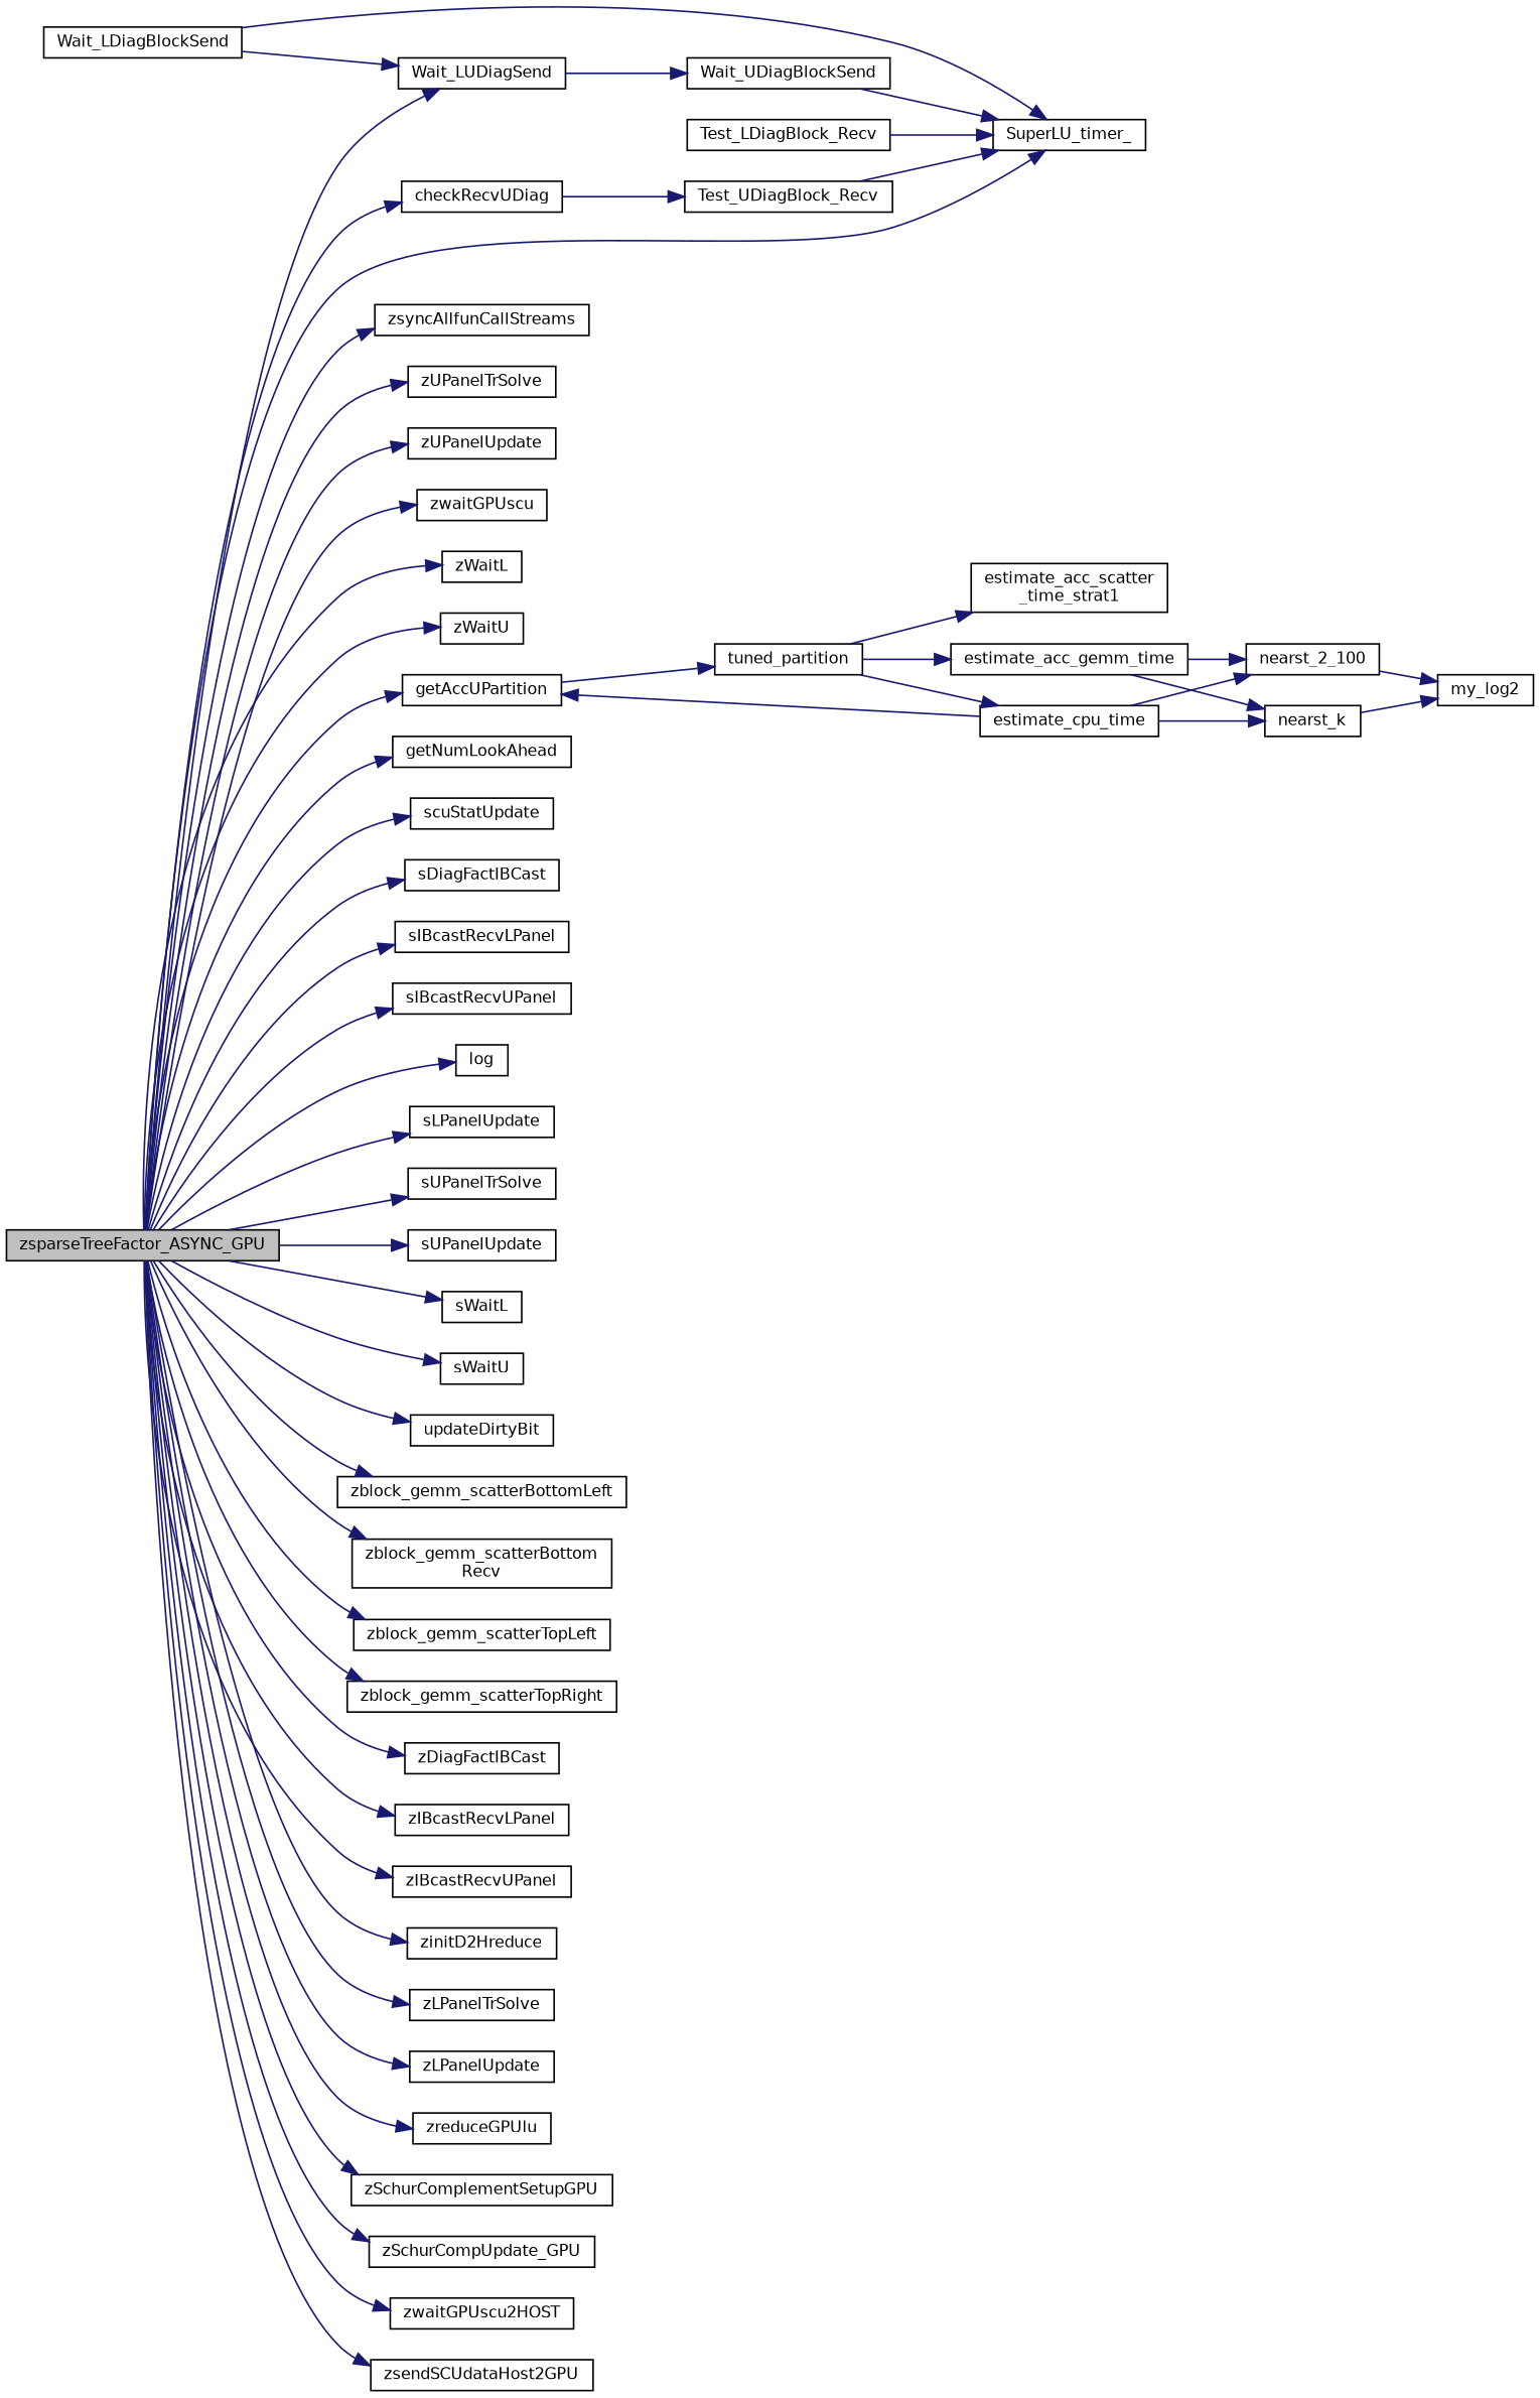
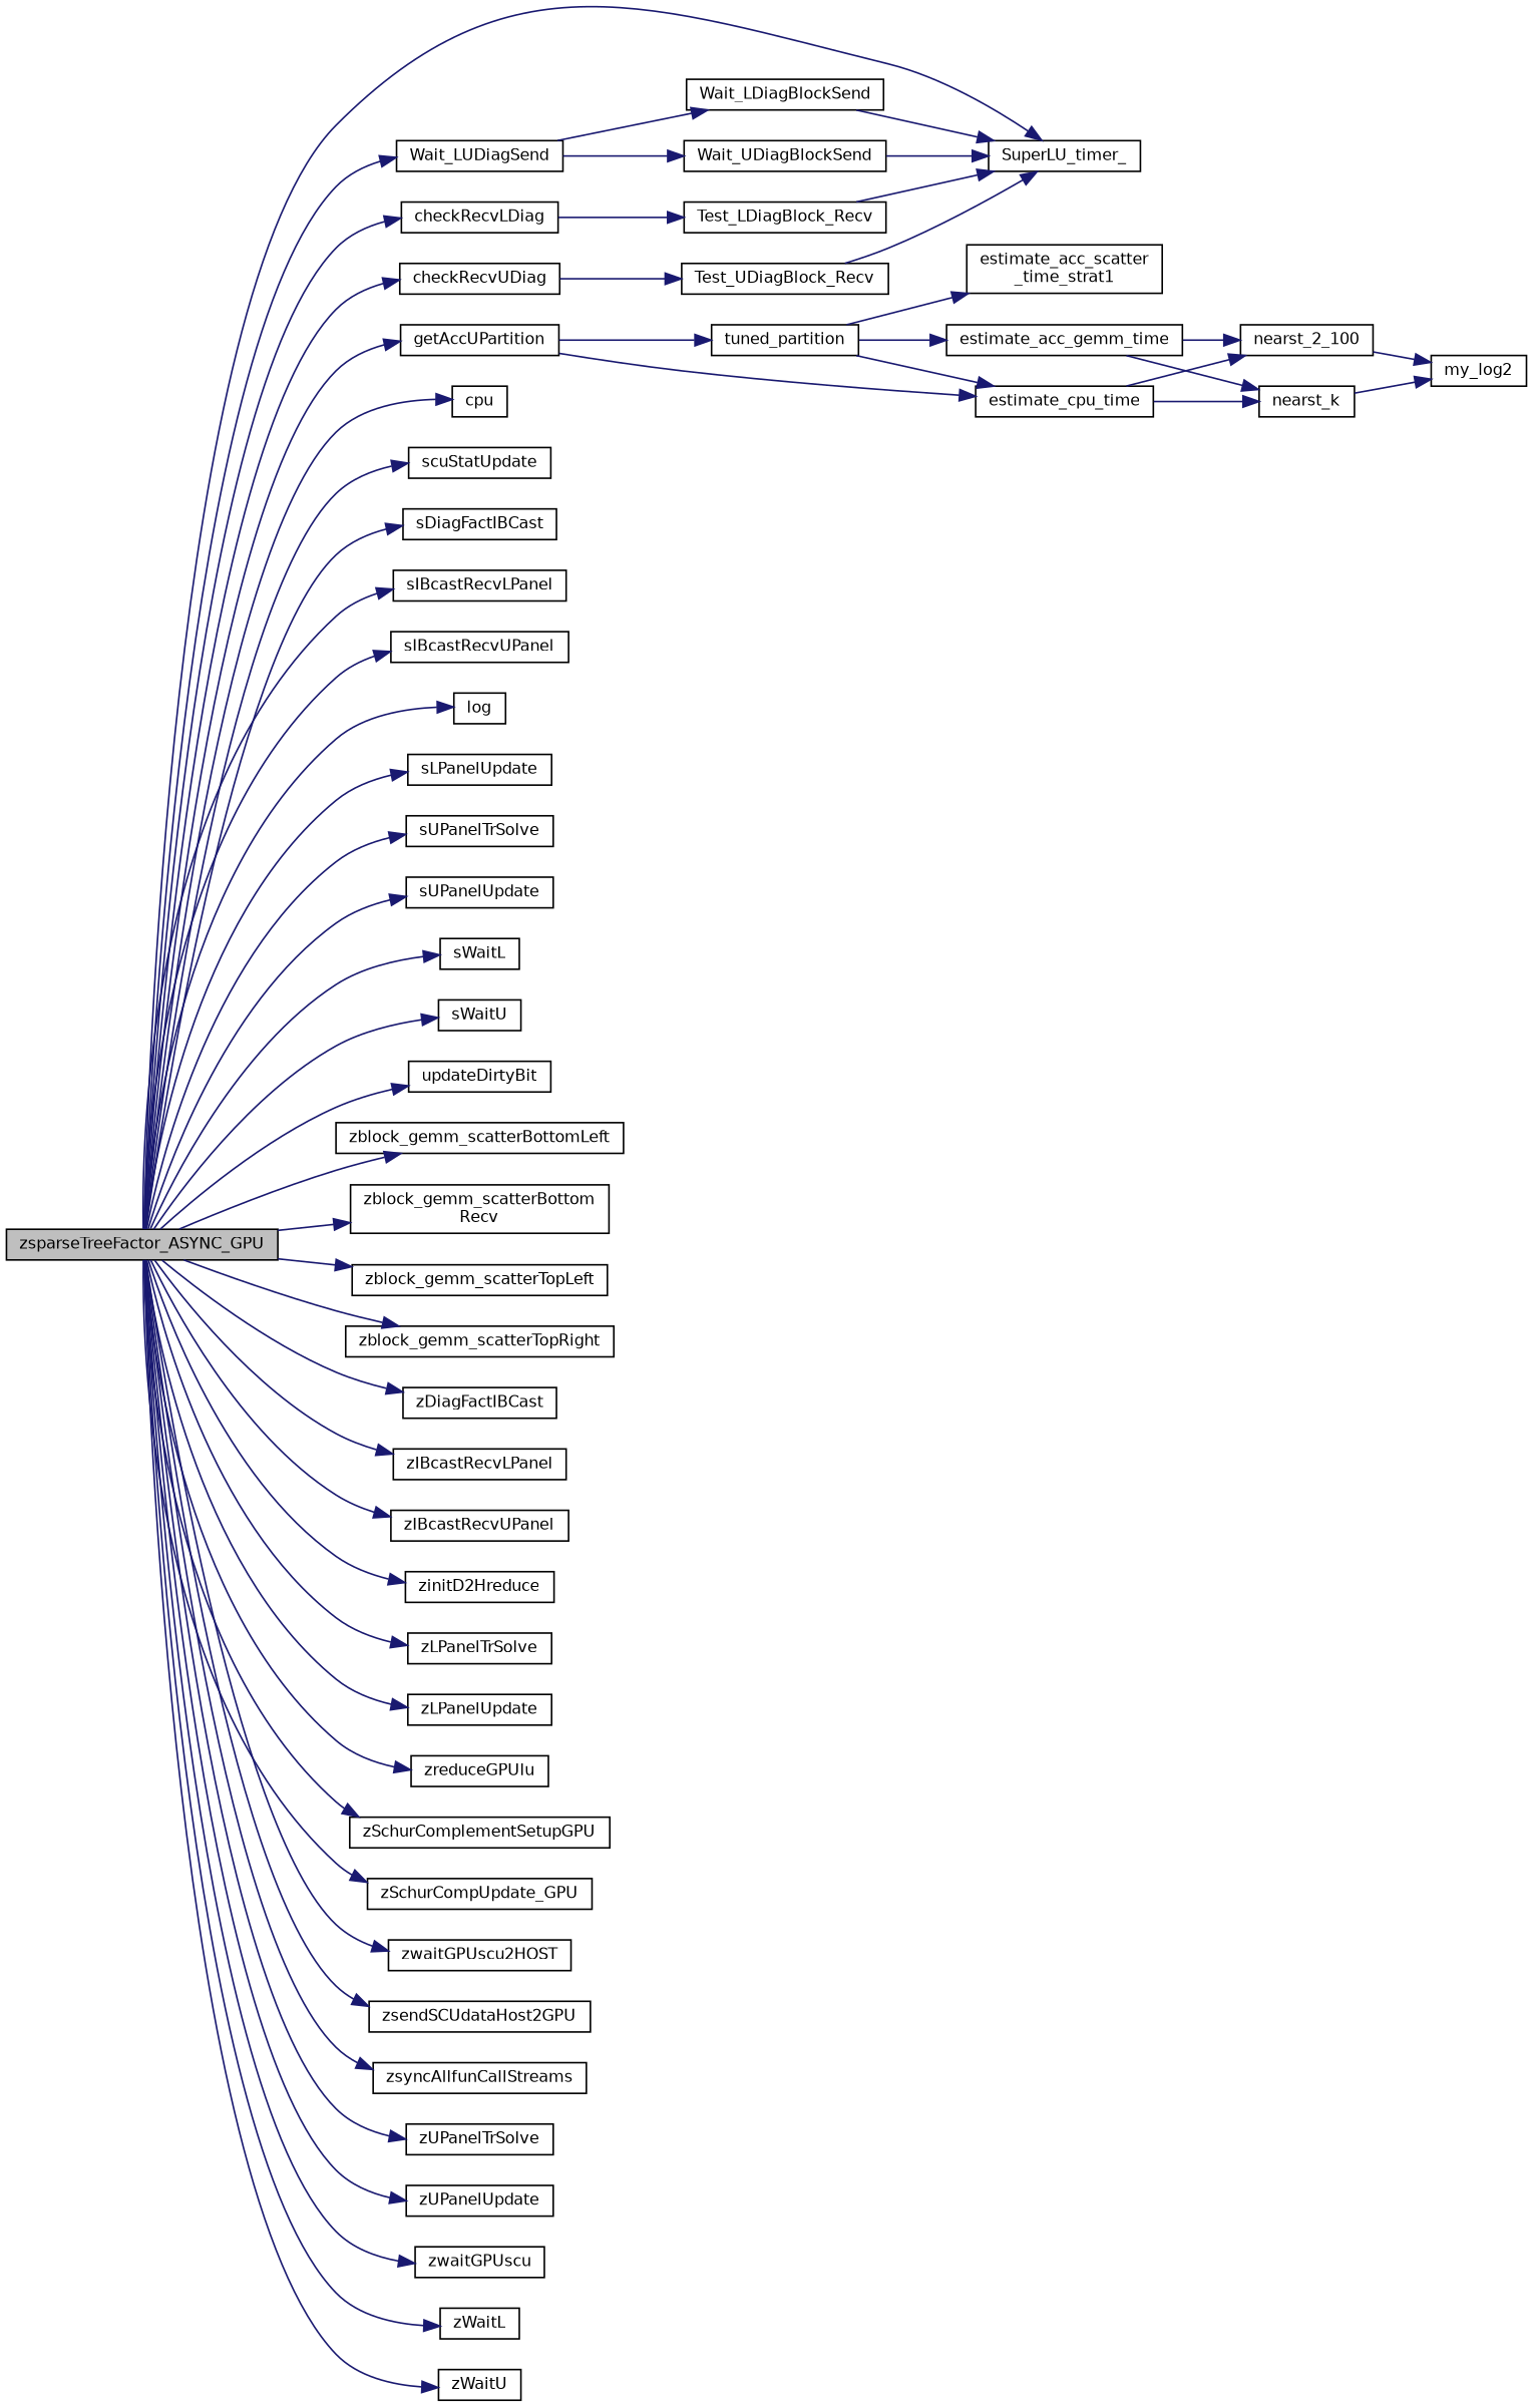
  digraph {
    rankdir=LR
    node [color=black fillcolor=white fontname=Helvetica fontsize=10 shape=record style=filled]
    edge [color=midnightblue fontname=Helvetica fontsize=10 labelfontname=Helvetica labelfontsize=10 style=solid]
    n1 [fillcolor=grey75 fontcolor=black height=0.2 label=zsparseTreeFactor_ASYNC_GPU width=0.4]
+   n2 [height=0.2 label=checkRecvLDiag width=0.4]
    n3 [height=0.2 label=SuperLU_timer_ width=0.4]
    n4 [height=0.2 label=checkRecvUDiag width=0.4]
    n5 [height=0.2 label=getAccUPartition width=0.4]
-   n6 [height=0.2 label=getNumLookAhead width=0.4]
+   n6 [height=0.2 label=cpu width=0.4]
    n7 [height=0.2 label=scuStatUpdate width=0.4]
    n8 [height=0.2 label=sDiagFactIBCast width=0.4]
    n9 [height=0.2 label=sIBcastRecvLPanel width=0.4]
    n10 [height=0.2 label=sIBcastRecvUPanel width=0.4]
    n11 [height=0.2 label=log width=0.4]
    n12 [height=0.2 label=sLPanelUpdate width=0.4]
    n13 [height=0.2 label=sUPanelTrSolve width=0.4]
    n14 [height=0.2 label=sUPanelUpdate width=0.4]
    n15 [height=0.2 label=sWaitL width=0.4]
    n16 [height=0.2 label=sWaitU width=0.4]
    n17 [height=0.2 label=updateDirtyBit width=0.4]
    n18 [height=0.2 label=Wait_LUDiagSend width=0.4]
    n19 [height=0.2 label=zblock_gemm_scatterBottomLeft width=0.4]
    n20 [height=0.2 label="zblock_gemm_scatterBottom\lRecv" width=0.4]
    n21 [height=0.2 label=zblock_gemm_scatterTopLeft width=0.4]
    n22 [height=0.2 label=zblock_gemm_scatterTopRight width=0.4]
    n23 [height=0.2 label=zDiagFactIBCast width=0.4]
    n24 [height=0.2 label=zIBcastRecvLPanel width=0.4]
    n25 [height=0.2 label=zIBcastRecvUPanel width=0.4]
    n26 [height=0.2 label=zinitD2Hreduce width=0.4]
    n27 [height=0.2 label=zLPanelTrSolve width=0.4]
    n28 [height=0.2 label=zLPanelUpdate width=0.4]
    n29 [height=0.2 label=zreduceGPUlu width=0.4]
    n30 [height=0.2 label=zSchurComplementSetupGPU width=0.4]
    n31 [height=0.2 label=zSchurCompUpdate_GPU width=0.4]
    n32 [height=0.2 label=zwaitGPUscu2HOST width=0.4]
    n33 [height=0.2 label=zsendSCUdataHost2GPU width=0.4]
    n34 [height=0.2 label=zsyncAllfunCallStreams width=0.4]
    n35 [height=0.2 label=zUPanelTrSolve width=0.4]
    n36 [height=0.2 label=zUPanelUpdate width=0.4]
    n37 [height=0.2 label=zwaitGPUscu width=0.4]
    n38 [height=0.2 label=zWaitL width=0.4]
    n39 [height=0.2 label=zWaitU width=0.4]
    n40 [height=0.2 label=Test_LDiagBlock_Recv width=0.4]
    n41 [height=0.2 label=Test_UDiagBlock_Recv width=0.4]
    n42 [height=0.2 label=estimate_cpu_time width=0.4]
    n43 [height=0.2 label=tuned_partition width=0.4]
    n44 [height=0.2 label=Wait_LDiagBlockSend width=0.4]
    n45 [height=0.2 label=Wait_UDiagBlockSend width=0.4]
    n46 [height=0.2 label=nearst_2_100 width=0.4]
    n47 [height=0.2 label=nearst_k width=0.4]
    n48 [height=0.2 label=estimate_acc_gemm_time width=0.4]
    n49 [height=0.2 label="estimate_acc_scatter\l_time_strat1" width=0.4]
    n50 [height=0.2 label=my_log2 width=0.4]
+   n1 -> n2
    n1 -> n3
    n1 -> n4
    n1 -> n5
    n1 -> n6
    n1 -> n7
    n1 -> n8
    n1 -> n9
    n1 -> n10
    n1 -> n11
    n1 -> n12
    n1 -> n13
    n1 -> n14
    n1 -> n15
    n1 -> n16
    n1 -> n17
    n1 -> n18
    n1 -> n19
    n1 -> n20
    n1 -> n21
    n1 -> n22
    n1 -> n23
    n1 -> n24
    n1 -> n25
    n1 -> n26
    n1 -> n27
    n1 -> n28
    n1 -> n29
    n1 -> n30
    n1 -> n31
    n1 -> n32
    n1 -> n33
    n1 -> n34
    n1 -> n35
    n1 -> n36
    n1 -> n37
    n1 -> n38
    n1 -> n39
+   n2 -> n40
    n4 -> n41
-   n42 -> n5
+   n5 -> n42
    n5 -> n43
-   n44 -> n18
+   n18 -> n44
    n18 -> n45
    n40 -> n3
    n41 -> n3
    n42 -> n46
    n42 -> n47
    n43 -> n42
    n43 -> n48
    n43 -> n49
    n44 -> n3
    n45 -> n3
    n46 -> n50
    n47 -> n50
    n48 -> n46
    n48 -> n47
  }
